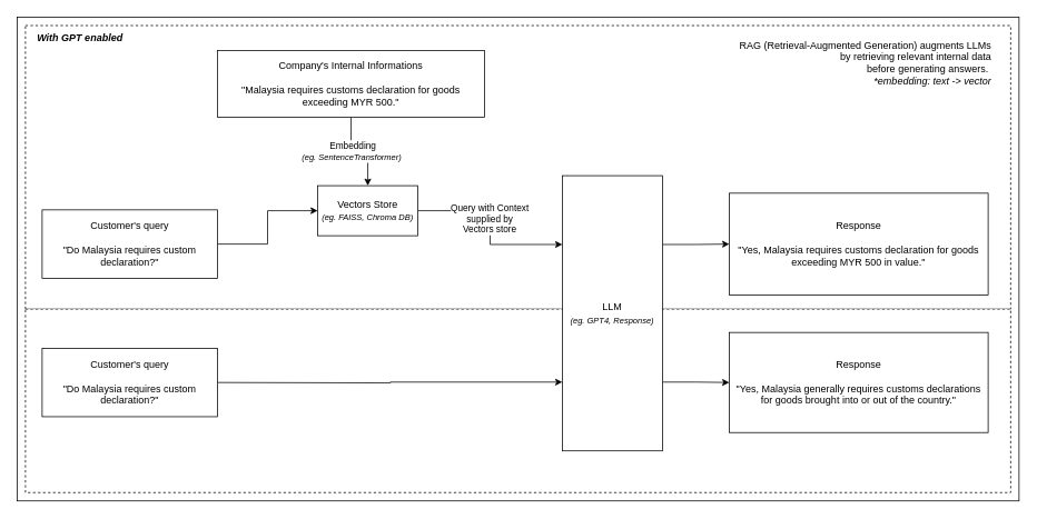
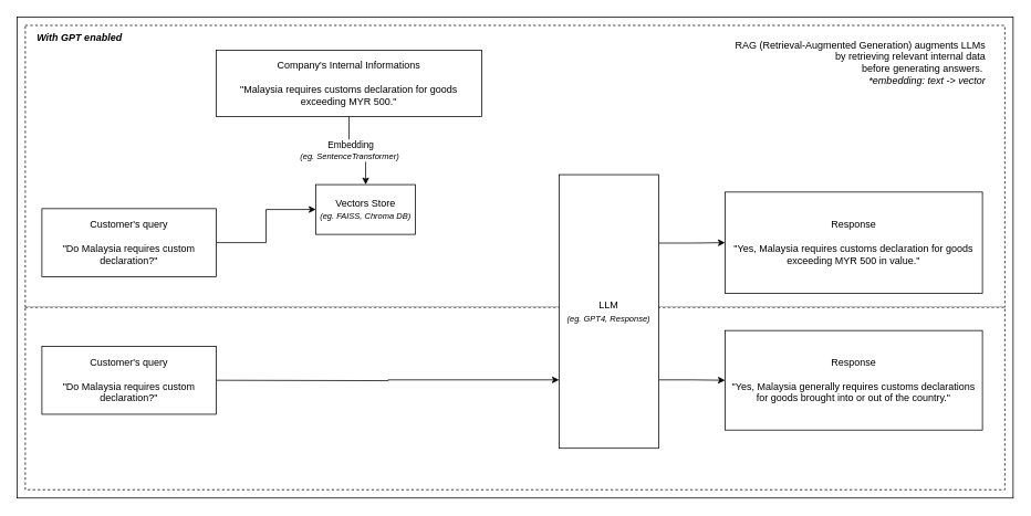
  <mxCell id="0" />
  <mxCell id="1" parent="0" />
  <mxCell id="2" value="" style="rounded=0;whiteSpace=wrap;html=1;" vertex="1" parent="1"><mxGeometry x="20" y="20" width="1200" height="580" as="geometry" /></mxCell>
  <mxCell id="3" value="" style="rounded=0;whiteSpace=wrap;html=1;dashed=1;" vertex="1" parent="1"><mxGeometry y="30" width="1180" height="340" as="geometry" x="30" /></mxCell>
  <mxCell id="4" value="" style="rounded=0;whiteSpace=wrap;html=1;dashed=1;" vertex="1" parent="1"><mxGeometry y="370" width="1180" height="220" as="geometry" x="30" /></mxCell>
  <mxCell id="5" style="edgeStyle=orthogonalEdgeStyle;rounded=0;orthogonalLoop=1;jettySize=auto;html=1;exitX=1;exitY=0.5;exitDx=0;exitDy=0;entryX=0;entryY=0.5;entryDx=0;entryDy=0;" edge="1" parent="1" source="6" target="9"><mxGeometry relative="1" as="geometry" /></mxCell>
  <mxCell id="6" value="Customer's query&lt;div&gt;&lt;br&gt;&lt;/div&gt;&lt;div&gt;&lt;span style=&quot;color: light-dark(rgb(0, 0, 0), rgb(255, 255, 204));&quot;&gt;&quot;Do Malaysia requires custom declaration?&quot;&lt;/span&gt;&lt;/div&gt;" style="rounded=0;whiteSpace=wrap;html=1;" vertex="1" parent="1"><mxGeometry x="50" y="251" width="210" height="82" as="geometry" /></mxCell>
- <mxCell id="7" style="edgeStyle=orthogonalEdgeStyle;rounded=0;orthogonalLoop=1;jettySize=auto;html=1;exitX=1;exitY=0.5;exitDx=0;exitDy=0;entryX=0;entryY=0.25;entryDx=0;entryDy=0;" edge="1" parent="1" source="9" target="12"><mxGeometry relative="1" as="geometry" /></mxCell>
- <mxCell id="8" value="Query with Context&lt;div&gt;supplied by&lt;/div&gt;&lt;div&gt;Vectors store&lt;/div&gt;" style="edgeLabel;html=1;align=center;verticalAlign=middle;resizable=0;points=[];" vertex="1" connectable="0" parent="7"><mxGeometry x="-0.102" y="-1" relative="1" as="geometry"><mxPoint as="offset" /></mxGeometry></mxCell>
  <mxCell id="9" value="Vectors Store&lt;div&gt;&lt;font style=&quot;font-size: 10px;&quot;&gt;&lt;i&gt;(eg. FAISS, Chroma DB)&lt;/i&gt;&lt;/font&gt;&lt;/div&gt;" style="rounded=0;whiteSpace=wrap;html=1;" vertex="1" parent="1"><mxGeometry x="380" y="222" width="120" height="60" as="geometry" /></mxCell>
  <mxCell id="10" style="edgeStyle=orthogonalEdgeStyle;rounded=0;orthogonalLoop=1;jettySize=auto;html=1;exitX=1;exitY=0.75;exitDx=0;exitDy=0;entryX=0;entryY=0.5;entryDx=0;entryDy=0;" edge="1" parent="1" source="12" target="13"><mxGeometry relative="1" as="geometry" /></mxCell>
  <mxCell id="11" style="edgeStyle=orthogonalEdgeStyle;rounded=0;orthogonalLoop=1;jettySize=auto;html=1;exitX=1;exitY=0.25;exitDx=0;exitDy=0;entryX=0;entryY=0.5;entryDx=0;entryDy=0;" edge="1" parent="1" source="12" target="20"><mxGeometry relative="1" as="geometry" /></mxCell>
  <mxCell id="12" value="LLM&lt;div&gt;&lt;i&gt;&lt;font style=&quot;font-size: 10px;&quot;&gt;(eg. GPT4, Response)&lt;/font&gt;&lt;/i&gt;&lt;/div&gt;" style="rounded=0;whiteSpace=wrap;html=1;" vertex="1" parent="1"><mxGeometry x="673" y="210" width="120" height="330" as="geometry" /></mxCell>
  <mxCell id="13" value="Response&lt;div&gt;&lt;br&gt;&lt;/div&gt;&lt;div&gt;&lt;span style=&quot;color: light-dark(rgb(0, 0, 0), rgb(255, 255, 204));&quot;&gt;&quot;Yes, Malaysia generally requires customs declarations for goods brought into or out of the country.&quot;&lt;/span&gt;&lt;/div&gt;" style="rounded=0;whiteSpace=wrap;html=1;" vertex="1" parent="1"><mxGeometry x="873" y="398" width="310" height="120" as="geometry" /></mxCell>
  <mxCell id="14" style="edgeStyle=orthogonalEdgeStyle;rounded=0;orthogonalLoop=1;jettySize=auto;html=1;exitX=1;exitY=0.5;exitDx=0;exitDy=0;entryX=0;entryY=0.75;entryDx=0;entryDy=0;" edge="1" parent="1" target="12"><mxGeometry relative="1" as="geometry"><mxPoint x="260" y="458" as="sourcePoint" /></mxGeometry></mxCell>
  <mxCell id="15" style="edgeStyle=orthogonalEdgeStyle;rounded=0;orthogonalLoop=1;jettySize=auto;html=1;exitX=0.5;exitY=1;exitDx=0;exitDy=0;entryX=0.5;entryY=0;entryDx=0;entryDy=0;" edge="1" parent="1" source="17" target="9"><mxGeometry relative="1" as="geometry" /></mxCell>
  <mxCell id="16" value="Embedding&lt;div&gt;&lt;i&gt;&lt;font style=&quot;font-size: 10px;&quot;&gt;(eg. SentenceTransformer)&amp;nbsp;&lt;/font&gt;&lt;/i&gt;&lt;/div&gt;" style="edgeLabel;html=1;align=center;verticalAlign=middle;resizable=0;points=[];" vertex="1" connectable="0" parent="15"><mxGeometry x="-0.213" y="1" relative="1" as="geometry"><mxPoint as="offset" /></mxGeometry></mxCell>
  <mxCell id="17" value="Company's Internal Informations&lt;div&gt;&lt;br&gt;&lt;/div&gt;&lt;div&gt;&lt;span style=&quot;color: light-dark(rgb(0, 0, 0), rgb(255, 255, 204));&quot;&gt;&quot;Malaysia requires customs declaration for goods exceeding MYR 500.&quot;&lt;/span&gt;&lt;/div&gt;" style="rounded=0;whiteSpace=wrap;html=1;" vertex="1" parent="1"><mxGeometry x="260" y="60" width="320" height="80" as="geometry" /></mxCell>
  <mxCell id="18" value="&lt;div&gt;RAG (Retrieval-Augmented Generation) augments LLMs&lt;/div&gt;&lt;div&gt;by retrieving relevant internal data&lt;/div&gt;&lt;div&gt;before generating answers.&amp;nbsp;&lt;i&gt;&lt;br&gt;&lt;/i&gt;&lt;/div&gt;&lt;i&gt;*embedding: text -&amp;gt; vector&lt;/i&gt;" style="text;html=1;align=right;verticalAlign=middle;resizable=0;points=[];autosize=1;strokeColor=none;fillColor=none;" vertex="1" parent="1"><mxGeometry x="868" y="40" width="320" height="70" as="geometry" /></mxCell>
  <mxCell id="19" value="&lt;b&gt;&lt;i&gt;With GPT enabled&lt;/i&gt;&lt;/b&gt;" style="text;html=1;align=center;verticalAlign=middle;resizable=0;points=[];autosize=1;strokeColor=none;fillColor=none;" vertex="1" parent="1"><mxGeometry y="30" width="130" height="30" as="geometry" x="30" /></mxCell>
  <mxCell id="20" value="Response&lt;div&gt;&lt;br&gt;&lt;/div&gt;&lt;div&gt;&lt;span style=&quot;color: light-dark(rgb(0, 0, 0), rgb(255, 255, 204));&quot;&gt;&quot;Yes, Malaysia requires customs declaration for goods exceeding MYR 500 in value.&quot;&lt;/span&gt;&lt;/div&gt;" style="rounded=0;whiteSpace=wrap;html=1;" vertex="1" parent="1"><mxGeometry x="873" y="231" width="310" height="122" as="geometry" /></mxCell>
  <mxCell id="21" value="Customer's query&lt;div&gt;&lt;br&gt;&lt;/div&gt;&lt;div&gt;&lt;span style=&quot;color: light-dark(rgb(0, 0, 0), rgb(255, 255, 204));&quot;&gt;&quot;Do Malaysia requires custom declaration?&quot;&lt;/span&gt;&lt;/div&gt;" style="rounded=0;whiteSpace=wrap;html=1;" vertex="1" parent="1"><mxGeometry x="50" y="417" width="210" height="82" as="geometry" /></mxCell>
